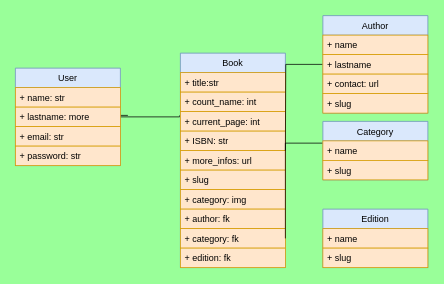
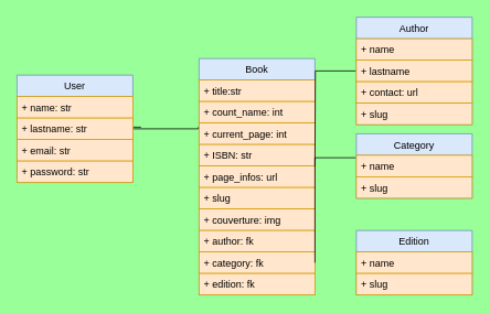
  <mxCell id="0" />
  <mxCell id="1" parent="0" />
  <mxCell id="2" style="edgeStyle=orthogonalEdgeStyle;rounded=0;orthogonalLoop=1;jettySize=auto;html=1;endArrow=none;endFill=0;entryX=-0.007;entryY=0.192;entryDx=0;entryDy=0;entryPerimeter=0;" parent="1" target="11" edge="1"><mxGeometry relative="1" as="geometry"><mxPoint x="170" y="153" as="sourcePoint" /><mxPoint x="230" y="75" as="targetPoint" /><Array as="points"><mxPoint x="160" y="153" /><mxPoint x="160" y="155" /><mxPoint x="239" y="155" /></Array></mxGeometry></mxCell>
  <mxCell id="3" value="User" style="swimlane;fontStyle=0;childLayout=stackLayout;horizontal=1;startSize=26;fillColor=#dae8fc;horizontalStack=0;resizeParent=1;resizeParentMax=0;resizeLast=0;collapsible=1;marginBottom=0;labelBackgroundColor=none;strokeColor=#6c8ebf;" parent="1" vertex="1"><mxGeometry x="20" y="90" width="140" height="130" as="geometry" /></mxCell>
  <mxCell id="4" value="+ name: str" style="text;strokeColor=#d79b00;fillColor=#ffe6cc;align=left;verticalAlign=top;spacingLeft=4;spacingRight=4;overflow=hidden;rotatable=0;points=[[0,0.5],[1,0.5]];portConstraint=eastwest;" parent="3" vertex="1"><mxGeometry y="26" width="140" height="26" as="geometry" /></mxCell>
- <mxCell id="5" value="+ lastname: more" style="text;strokeColor=#d79b00;fillColor=#ffe6cc;align=left;verticalAlign=top;spacingLeft=4;spacingRight=4;overflow=hidden;rotatable=0;points=[[0,0.5],[1,0.5]];portConstraint=eastwest;" parent="3" vertex="1"><mxGeometry y="52" width="140" height="26" as="geometry" /></mxCell>
+ <mxCell id="5" value="+ lastname: str" style="text;strokeColor=#d79b00;fillColor=#ffe6cc;align=left;verticalAlign=top;spacingLeft=4;spacingRight=4;overflow=hidden;rotatable=0;points=[[0,0.5],[1,0.5]];portConstraint=eastwest;" parent="3" vertex="1"><mxGeometry y="52" width="140" height="26" as="geometry" /></mxCell>
  <mxCell id="6" value="+ email: str" style="text;strokeColor=#d79b00;fillColor=#ffe6cc;align=left;verticalAlign=top;spacingLeft=4;spacingRight=4;overflow=hidden;rotatable=0;points=[[0,0.5],[1,0.5]];portConstraint=eastwest;" parent="3" vertex="1"><mxGeometry y="78" width="140" height="26" as="geometry" /></mxCell>
  <mxCell id="7" value="+ password: str" style="text;strokeColor=#d79b00;fillColor=#ffe6cc;align=left;verticalAlign=top;spacingLeft=4;spacingRight=4;overflow=hidden;rotatable=0;points=[[0,0.5],[1,0.5]];portConstraint=eastwest;" parent="3" vertex="1"><mxGeometry y="104" width="140" height="26" as="geometry" /></mxCell>
  <mxCell id="8" value="Book" style="swimlane;fontStyle=0;childLayout=stackLayout;horizontal=1;startSize=26;fillColor=#dae8fc;horizontalStack=0;resizeParent=1;resizeParentMax=0;resizeLast=0;collapsible=1;marginBottom=0;strokeColor=#6c8ebf;" parent="1" vertex="1"><mxGeometry x="240" y="70" width="140" height="286" as="geometry"><mxRectangle x="400" y="160" width="60" height="120" as="alternateBounds" /></mxGeometry></mxCell>
  <mxCell id="9" value="+ title:str" style="text;strokeColor=#d79b00;fillColor=#ffe6cc;align=left;verticalAlign=top;spacingLeft=4;spacingRight=4;overflow=hidden;rotatable=0;points=[[0,0.5],[1,0.5]];portConstraint=eastwest;" parent="8" vertex="1"><mxGeometry y="26" width="140" height="26" as="geometry" /></mxCell>
  <mxCell id="10" value="+ count_name: int" style="text;strokeColor=#d79b00;fillColor=#ffe6cc;align=left;verticalAlign=top;spacingLeft=4;spacingRight=4;overflow=hidden;rotatable=0;points=[[0,0.5],[1,0.5]];portConstraint=eastwest;" parent="8" vertex="1"><mxGeometry y="52" width="140" height="26" as="geometry" /></mxCell>
  <mxCell id="11" value="+ current_page: int" style="text;strokeColor=#d79b00;fillColor=#ffe6cc;align=left;verticalAlign=top;spacingLeft=4;spacingRight=4;overflow=hidden;rotatable=0;points=[[0,0.5],[1,0.5]];portConstraint=eastwest;" vertex="1" parent="8"><mxGeometry y="78" width="140" height="26" as="geometry" /></mxCell>
  <mxCell id="12" value="+ ISBN: str" style="text;strokeColor=#d79b00;fillColor=#ffe6cc;align=left;verticalAlign=top;spacingLeft=4;spacingRight=4;overflow=hidden;rotatable=0;points=[[0,0.5],[1,0.5]];portConstraint=eastwest;" vertex="1" parent="8"><mxGeometry y="104" width="140" height="26" as="geometry" /></mxCell>
- <mxCell id="13" value="+ more_infos: url" style="text;strokeColor=#d79b00;fillColor=#ffe6cc;align=left;verticalAlign=top;spacingLeft=4;spacingRight=4;overflow=hidden;rotatable=0;points=[[0,0.5],[1,0.5]];portConstraint=eastwest;" vertex="1" parent="8"><mxGeometry y="130" width="140" height="26" as="geometry" /></mxCell>
+ <mxCell id="13" value="+ page_infos: url" style="text;strokeColor=#d79b00;fillColor=#ffe6cc;align=left;verticalAlign=top;spacingLeft=4;spacingRight=4;overflow=hidden;rotatable=0;points=[[0,0.5],[1,0.5]];portConstraint=eastwest;" vertex="1" parent="8"><mxGeometry y="130" width="140" height="26" as="geometry" /></mxCell>
  <mxCell id="14" value="+ slug" style="text;strokeColor=#d79b00;fillColor=#ffe6cc;align=left;verticalAlign=top;spacingLeft=4;spacingRight=4;overflow=hidden;rotatable=0;points=[[0,0.5],[1,0.5]];portConstraint=eastwest;" parent="8" vertex="1"><mxGeometry y="156" width="140" height="26" as="geometry" /></mxCell>
- <mxCell id="15" value="+ category: img" style="text;strokeColor=#d79b00;fillColor=#ffe6cc;align=left;verticalAlign=top;spacingLeft=4;spacingRight=4;overflow=hidden;rotatable=0;points=[[0,0.5],[1,0.5]];portConstraint=eastwest;" parent="8" vertex="1"><mxGeometry y="182" width="140" height="26" as="geometry" /></mxCell>
+ <mxCell id="15" value="+ couverture: img" style="text;strokeColor=#d79b00;fillColor=#ffe6cc;align=left;verticalAlign=top;spacingLeft=4;spacingRight=4;overflow=hidden;rotatable=0;points=[[0,0.5],[1,0.5]];portConstraint=eastwest;" parent="8" vertex="1"><mxGeometry y="182" width="140" height="26" as="geometry" /></mxCell>
  <mxCell id="16" value="+ author: fk" style="text;strokeColor=#d79b00;fillColor=#ffe6cc;align=left;verticalAlign=top;spacingLeft=4;spacingRight=4;overflow=hidden;rotatable=0;points=[[0,0.5],[1,0.5]];portConstraint=eastwest;" parent="8" vertex="1"><mxGeometry y="208" width="140" height="26" as="geometry" /></mxCell>
  <mxCell id="17" value="+ category: fk" style="text;strokeColor=#d79b00;fillColor=#ffe6cc;align=left;verticalAlign=top;spacingLeft=4;spacingRight=4;overflow=hidden;rotatable=0;points=[[0,0.5],[1,0.5]];portConstraint=eastwest;" parent="8" vertex="1"><mxGeometry y="234" width="140" height="26" as="geometry" /></mxCell>
  <mxCell id="18" value="+ edition: fk" style="text;strokeColor=#d79b00;fillColor=#ffe6cc;align=left;verticalAlign=top;spacingLeft=4;spacingRight=4;overflow=hidden;rotatable=0;points=[[0,0.5],[1,0.5]];portConstraint=eastwest;" parent="8" vertex="1"><mxGeometry y="260" width="140" height="26" as="geometry" /></mxCell>
  <mxCell id="19" style="edgeStyle=orthogonalEdgeStyle;rounded=0;orthogonalLoop=1;jettySize=auto;html=1;endArrow=none;endFill=0;" parent="1" source="20" edge="1"><mxGeometry relative="1" as="geometry"><mxPoint x="380" y="200" as="targetPoint" /></mxGeometry></mxCell>
  <mxCell id="20" value="Author" style="swimlane;fontStyle=0;childLayout=stackLayout;horizontal=1;startSize=26;fillColor=#dae8fc;horizontalStack=0;resizeParent=1;resizeParentMax=0;resizeLast=0;collapsible=1;marginBottom=0;strokeColor=#6c8ebf;" parent="1" vertex="1"><mxGeometry x="430" y="20" width="140" height="130" as="geometry" /></mxCell>
  <mxCell id="21" value="+ name" style="text;strokeColor=#d79b00;fillColor=#ffe6cc;align=left;verticalAlign=top;spacingLeft=4;spacingRight=4;overflow=hidden;rotatable=0;points=[[0,0.5],[1,0.5]];portConstraint=eastwest;" parent="20" vertex="1"><mxGeometry y="26" width="140" height="26" as="geometry" /></mxCell>
  <mxCell id="22" value="+ lastname" style="text;strokeColor=#d79b00;fillColor=#ffe6cc;align=left;verticalAlign=top;spacingLeft=4;spacingRight=4;overflow=hidden;rotatable=0;points=[[0,0.5],[1,0.5]];portConstraint=eastwest;" parent="20" vertex="1"><mxGeometry y="52" width="140" height="26" as="geometry" /></mxCell>
  <mxCell id="23" value="+ contact: url" style="text;strokeColor=#d79b00;fillColor=#ffe6cc;align=left;verticalAlign=top;spacingLeft=4;spacingRight=4;overflow=hidden;rotatable=0;points=[[0,0.5],[1,0.5]];portConstraint=eastwest;" parent="20" vertex="1"><mxGeometry y="78" width="140" height="26" as="geometry" /></mxCell>
  <mxCell id="24" value="+ slug" style="text;strokeColor=#d79b00;fillColor=#ffe6cc;align=left;verticalAlign=top;spacingLeft=4;spacingRight=4;overflow=hidden;rotatable=0;points=[[0,0.5],[1,0.5]];portConstraint=eastwest;" vertex="1" parent="20"><mxGeometry y="104" width="140" height="26" as="geometry" /></mxCell>
  <mxCell id="25" style="edgeStyle=orthogonalEdgeStyle;rounded=0;orthogonalLoop=1;jettySize=auto;html=1;entryX=1;entryY=0.5;entryDx=0;entryDy=0;endArrow=none;endFill=0;" parent="1" source="26" target="17" edge="1"><mxGeometry relative="1" as="geometry"><Array as="points"><mxPoint x="380" y="190" /></Array></mxGeometry></mxCell>
  <mxCell id="26" value="Category" style="swimlane;fontStyle=0;childLayout=stackLayout;horizontal=1;startSize=26;fillColor=#dae8fc;horizontalStack=0;resizeParent=1;resizeParentMax=0;resizeLast=0;collapsible=1;marginBottom=0;strokeColor=#6c8ebf;" parent="1" vertex="1"><mxGeometry x="430" y="161" width="140" height="78" as="geometry" /></mxCell>
  <mxCell id="27" value="+ name" style="text;strokeColor=#d79b00;fillColor=#ffe6cc;align=left;verticalAlign=top;spacingLeft=4;spacingRight=4;overflow=hidden;rotatable=0;points=[[0,0.5],[1,0.5]];portConstraint=eastwest;" parent="26" vertex="1"><mxGeometry y="26" width="140" height="26" as="geometry" /></mxCell>
  <mxCell id="28" value="+ slug" style="text;strokeColor=#d79b00;fillColor=#ffe6cc;align=left;verticalAlign=top;spacingLeft=4;spacingRight=4;overflow=hidden;rotatable=0;points=[[0,0.5],[1,0.5]];portConstraint=eastwest;" vertex="1" parent="26"><mxGeometry y="52" width="140" height="26" as="geometry" /></mxCell>
  <mxCell id="29" value="Edition" style="swimlane;fontStyle=0;childLayout=stackLayout;horizontal=1;startSize=26;fillColor=#dae8fc;horizontalStack=0;resizeParent=1;resizeParentMax=0;resizeLast=0;collapsible=1;marginBottom=0;strokeColor=#6c8ebf;" parent="1" vertex="1"><mxGeometry x="430" y="278" width="140" height="78" as="geometry" /></mxCell>
  <mxCell id="30" value="+ name" style="text;strokeColor=#d79b00;fillColor=#ffe6cc;align=left;verticalAlign=top;spacingLeft=4;spacingRight=4;overflow=hidden;rotatable=0;points=[[0,0.5],[1,0.5]];portConstraint=eastwest;" parent="29" vertex="1"><mxGeometry y="26" width="140" height="26" as="geometry" /></mxCell>
  <mxCell id="31" value="+ slug" style="text;strokeColor=#d79b00;fillColor=#ffe6cc;align=left;verticalAlign=top;spacingLeft=4;spacingRight=4;overflow=hidden;rotatable=0;points=[[0,0.5],[1,0.5]];portConstraint=eastwest;" vertex="1" parent="29"><mxGeometry y="52" width="140" height="26" as="geometry" /></mxCell>
